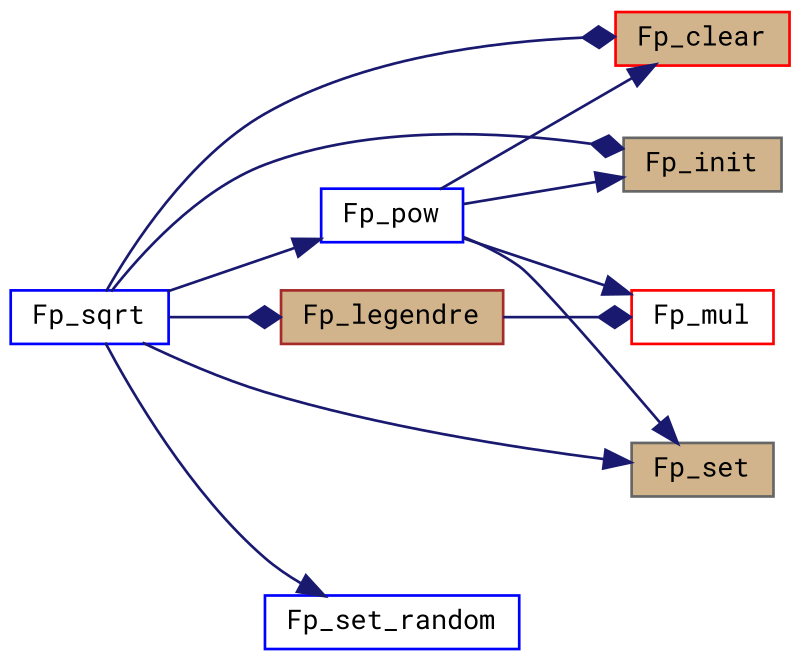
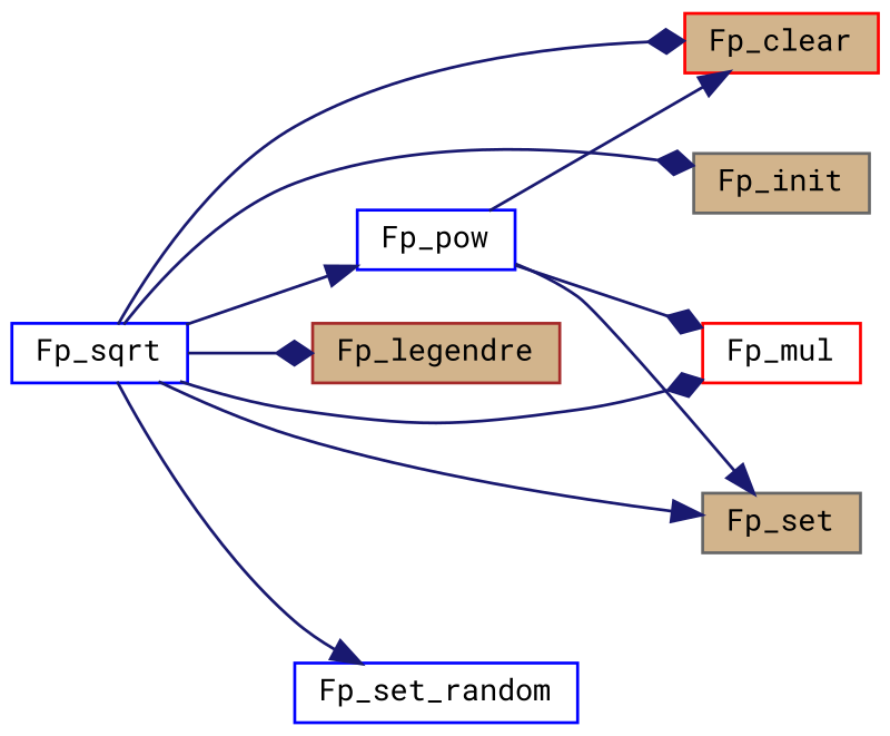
  digraph {
    fontname="Roboto Mono"
    rankdir=LR
    node [color=blue fillcolor=white fontname="Roboto Mono" fontsize=10 shape=record style=filled]
    edge [arrowhead=normal color=midnightblue fontname="Roboto Mono" fontsize=10 labelfontname=Helvetica labelfontsize=10 style=solid]
    n1 [fontcolor=black height=0.2 label=Fp_sqrt width=0.4]
    n2 [color=red fillcolor=tan height=0.2 label=Fp_clear width=0.4]
    n3 [color=gray40 fillcolor=tan height=0.2 label=Fp_init width=0.4]
    n4 [color=brown fillcolor=tan height=0.2 label=Fp_legendre width=0.4]
    n5 [color=red height=0.2 label=Fp_mul width=0.4]
    n6 [height=0.2 label=Fp_pow width=0.4]
    n7 [color=gray40 fillcolor=tan height=0.2 label=Fp_set width=0.4]
    n8 [height=0.2 label=Fp_set_random width=0.4]
    n1 -> n2 [arrowhead=diamond]
    n1 -> n3 [arrowhead=diamond]
    n1 -> n4 [arrowhead=diamond]
-   n4 -> n5 [arrowhead=diamond]
+   n1 -> n5 [arrowhead=diamond]
    n1 -> n6
    n1 -> n7
    n1 -> n8
    n6 -> n2
-   n6 -> n3
-   n6 -> n5
+   n6 -> n5 [arrowhead=diamond]
    n6 -> n7
  }
